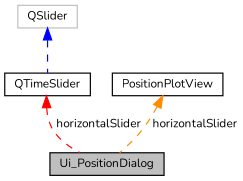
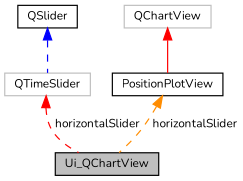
  digraph {
    fontname=Nunito
    node [color=black fillcolor=white fontname=Nunito fontsize=10 shape=record style=filled]
    edge [color=red dir=back fontname=Nunito fontsize=10 labelfontname=Helvetica labelfontsize=10 style=dashed]
-   n1 [fillcolor=grey75 fontcolor=black height=0.2 label=Ui_PositionDialog width=0.4]
-   n2 [height=0.2 label=QTimeSlider width=0.4]
-   n3 [color=grey75 height=0.2 label=QSlider width=0.4]
+   n1 [fillcolor=grey75 fontcolor=black height=0.2 label=Ui_QChartView width=0.4]
+   n2 [color=grey75 height=0.2 label=QTimeSlider width=0.4]
+   n3 [height=0.2 label=QSlider width=0.4]
    n4 [height=0.2 label=PositionPlotView width=0.4]
+   n5 [color=grey75 height=0.2 label=QChartView width=0.4]
    n2 -> n1 [label=" horizontalSlider"]
    n3 -> n2 [color=blue]
    n4 -> n1 [color=darkorange label=" horizontalSlider"]
+   n5 -> n4 [style=solid]
  }
